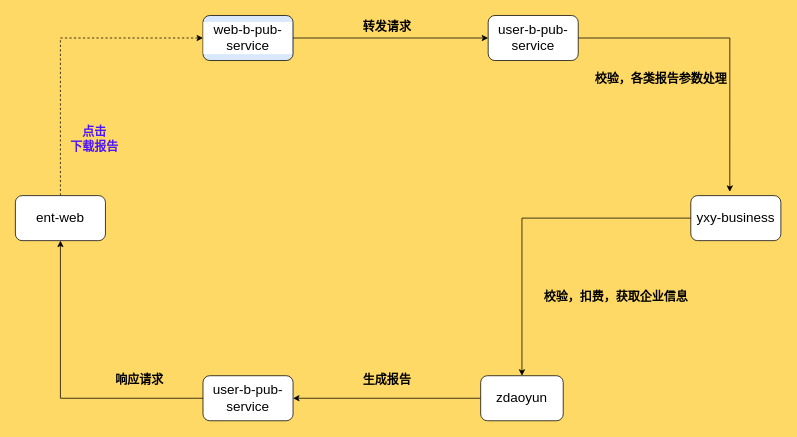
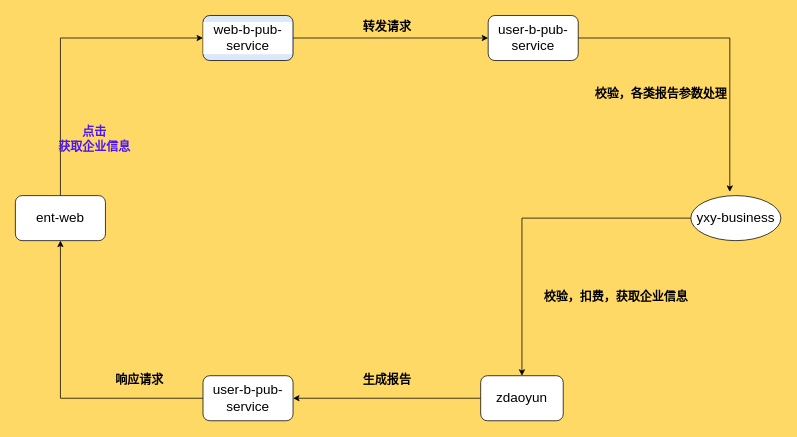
  <mxCell id="0" />
  <mxCell id="1" parent="0" />
- <mxCell id="2" style="edgeStyle=orthogonalEdgeStyle;rounded=0;orthogonalLoop=1;jettySize=auto;html=1;exitX=0.5;exitY=0;exitDx=0;exitDy=0;entryX=0;entryY=0.5;entryDx=0;entryDy=0;dashed=1;" edge="1" parent="1" source="3" target="5"><mxGeometry relative="1" as="geometry" /></mxCell>
+ <mxCell id="2" style="edgeStyle=orthogonalEdgeStyle;rounded=0;orthogonalLoop=1;jettySize=auto;html=1;exitX=0.5;exitY=0;exitDx=0;exitDy=0;entryX=0;entryY=0.5;entryDx=0;entryDy=0;" edge="1" parent="1" source="3" target="5"><mxGeometry relative="1" as="geometry" /></mxCell>
  <mxCell id="3" value="&lt;font style=&quot;font-size: 18px;&quot;&gt;ent-web&lt;/font&gt;" style="rounded=1;whiteSpace=wrap;html=1;" vertex="1" parent="1"><mxGeometry x="20" y="260" width="120" height="60" as="geometry" /></mxCell>
  <mxCell id="4" style="edgeStyle=orthogonalEdgeStyle;rounded=0;orthogonalLoop=1;jettySize=auto;html=1;exitX=1;exitY=0.5;exitDx=0;exitDy=0;entryX=0;entryY=0.5;entryDx=0;entryDy=0;" edge="1" parent="1" source="5" target="7"><mxGeometry relative="1" as="geometry" /></mxCell>
  <mxCell id="5" value="&lt;font style=&quot;font-size: 18px;&quot;&gt;web-b-pub-service&lt;/font&gt;" style="rounded=1;whiteSpace=wrap;html=1;labelBackgroundColor=#FFFFFF;fillColor=#dae8fc;" vertex="1" parent="1"><mxGeometry x="270" y="20" width="120" height="60" as="geometry" /></mxCell>
  <mxCell id="6" style="edgeStyle=orthogonalEdgeStyle;rounded=0;orthogonalLoop=1;jettySize=auto;html=1;exitX=1;exitY=0.5;exitDx=0;exitDy=0;entryX=0.433;entryY=-0.083;entryDx=0;entryDy=0;entryPerimeter=0;" edge="1" parent="1" source="7" target="9"><mxGeometry relative="1" as="geometry" /></mxCell>
  <mxCell id="7" value="&lt;font style=&quot;font-size: 18px;&quot;&gt;user-b-pub-service&lt;/font&gt;" style="rounded=1;whiteSpace=wrap;html=1;" vertex="1" parent="1"><mxGeometry x="650" y="20" width="120" height="60" as="geometry" /></mxCell>
  <mxCell id="8" style="edgeStyle=orthogonalEdgeStyle;rounded=0;orthogonalLoop=1;jettySize=auto;html=1;entryX=0.5;entryY=0;entryDx=0;entryDy=0;" edge="1" parent="1" source="9" target="11"><mxGeometry relative="1" as="geometry" /></mxCell>
- <mxCell id="9" value="&lt;font style=&quot;font-size: 18px;&quot;&gt;yxy-business&lt;/font&gt;" style="rounded=1;whiteSpace=wrap;html=1;" vertex="1" parent="1"><mxGeometry x="920" y="260" width="120" height="60" as="geometry" /></mxCell>
+ <mxCell id="9" value="&lt;font style=&quot;font-size: 18px;&quot;&gt;yxy-business&lt;/font&gt;" style="ellipse;whiteSpace=wrap;html=1;" vertex="1" parent="1"><mxGeometry x="920" y="260" width="120" height="60" as="geometry" /></mxCell>
  <mxCell id="10" style="edgeStyle=orthogonalEdgeStyle;rounded=0;orthogonalLoop=1;jettySize=auto;html=1;entryX=1;entryY=0.5;entryDx=0;entryDy=0;" edge="1" parent="1" source="11" target="13"><mxGeometry relative="1" as="geometry"><mxPoint x="400" y="430" as="targetPoint" /></mxGeometry></mxCell>
  <mxCell id="11" value="&lt;font style=&quot;font-size: 18px;&quot;&gt;zdaoyun&lt;/font&gt;" style="rounded=1;whiteSpace=wrap;html=1;" vertex="1" parent="1"><mxGeometry x="640" y="500" width="110" height="60" as="geometry" /></mxCell>
  <mxCell id="12" style="edgeStyle=orthogonalEdgeStyle;rounded=0;orthogonalLoop=1;jettySize=auto;html=1;entryX=0.5;entryY=1;entryDx=0;entryDy=0;" edge="1" parent="1" source="13" target="3"><mxGeometry relative="1" as="geometry" /></mxCell>
  <mxCell id="13" value="&lt;font style=&quot;font-size: 18px;&quot;&gt;user-b-pub-service&lt;/font&gt;" style="rounded=1;whiteSpace=wrap;html=1;" vertex="1" parent="1"><mxGeometry x="270" y="500" width="120" height="60" as="geometry" /></mxCell>
  <mxCell id="14" style="edgeStyle=orthogonalEdgeStyle;rounded=0;orthogonalLoop=1;jettySize=auto;html=1;exitX=0.5;exitY=1;exitDx=0;exitDy=0;" edge="1" parent="1" source="5" target="5"><mxGeometry relative="1" as="geometry" /></mxCell>
- <mxCell id="15" value="&lt;font style=&quot;font-size: 16px;&quot;&gt;点击&lt;br&gt;下载报告&lt;/font&gt;" style="text;html=1;align=center;verticalAlign=middle;resizable=0;points=[];autosize=1;strokeColor=none;fillColor=none;fontStyle=1;fontColor=#4B14FF;" vertex="1" parent="1"><mxGeometry x="80" y="160" width="90" height="50" as="geometry" /></mxCell>
+ <mxCell id="15" value="&lt;font style=&quot;font-size: 16px;&quot;&gt;点击&lt;br&gt;获取企业信息&lt;/font&gt;" style="text;html=1;align=center;verticalAlign=middle;resizable=0;points=[];autosize=1;strokeColor=none;fillColor=none;fontStyle=1;fontColor=#4B14FF;" vertex="1" parent="1"><mxGeometry x="80" y="160" width="90" height="50" as="geometry" /></mxCell>
  <mxCell id="16" value="&lt;font style=&quot;font-size: 16px;&quot;&gt;&lt;b&gt;转发请求&lt;/b&gt;&lt;/font&gt;" style="text;html=1;align=center;verticalAlign=middle;resizable=0;points=[];autosize=1;strokeColor=none;fillColor=none;" vertex="1" parent="1"><mxGeometry x="470" y="20" width="90" height="30" as="geometry" /></mxCell>
- <mxCell id="17" value="&lt;span style=&quot;font-size: 16px;&quot;&gt;&lt;b&gt;校验，各类报告参数处理&lt;/b&gt;&lt;/span&gt;" style="text;html=1;align=center;verticalAlign=middle;resizable=0;points=[];autosize=1;strokeColor=none;fillColor=none;" vertex="1" parent="1"><mxGeometry x="780" y="90" width="200" height="30" as="geometry" /></mxCell>
+ <mxCell id="17" value="&lt;span style=&quot;font-size: 16px;&quot;&gt;&lt;b&gt;校验，各类报告参数处理&lt;/b&gt;&lt;/span&gt;" style="text;html=1;align=center;verticalAlign=middle;resizable=0;points=[];autosize=1;strokeColor=none;fillColor=none;" vertex="1" parent="1"><mxGeometry x="780" y="110" width="200" height="30" as="geometry" /></mxCell>
  <mxCell id="18" value="&lt;span style=&quot;font-size: 16px;&quot;&gt;&lt;b&gt;生成报告&lt;/b&gt;&lt;/span&gt;" style="text;html=1;align=center;verticalAlign=middle;resizable=0;points=[];autosize=1;strokeColor=none;fillColor=none;" vertex="1" parent="1"><mxGeometry x="470" y="490" width="90" height="30" as="geometry" /></mxCell>
  <mxCell id="19" value="&lt;b&gt;&lt;font style=&quot;font-size: 16px;&quot;&gt;响应请求&lt;/font&gt;&lt;/b&gt;" style="text;html=1;align=center;verticalAlign=middle;resizable=0;points=[];autosize=1;strokeColor=none;fillColor=none;" vertex="1" parent="1"><mxGeometry x="140" y="490" width="90" height="30" as="geometry" /></mxCell>
  <mxCell id="20" value="&lt;span style=&quot;font-size: 16px;&quot;&gt;&lt;b&gt;校验，扣费，获取企业信息&lt;/b&gt;&lt;/span&gt;" style="text;html=1;align=center;verticalAlign=middle;resizable=0;points=[];autosize=1;strokeColor=none;fillColor=none;" vertex="1" parent="1"><mxGeometry x="710" y="380" width="220" height="30" as="geometry" /></mxCell>
